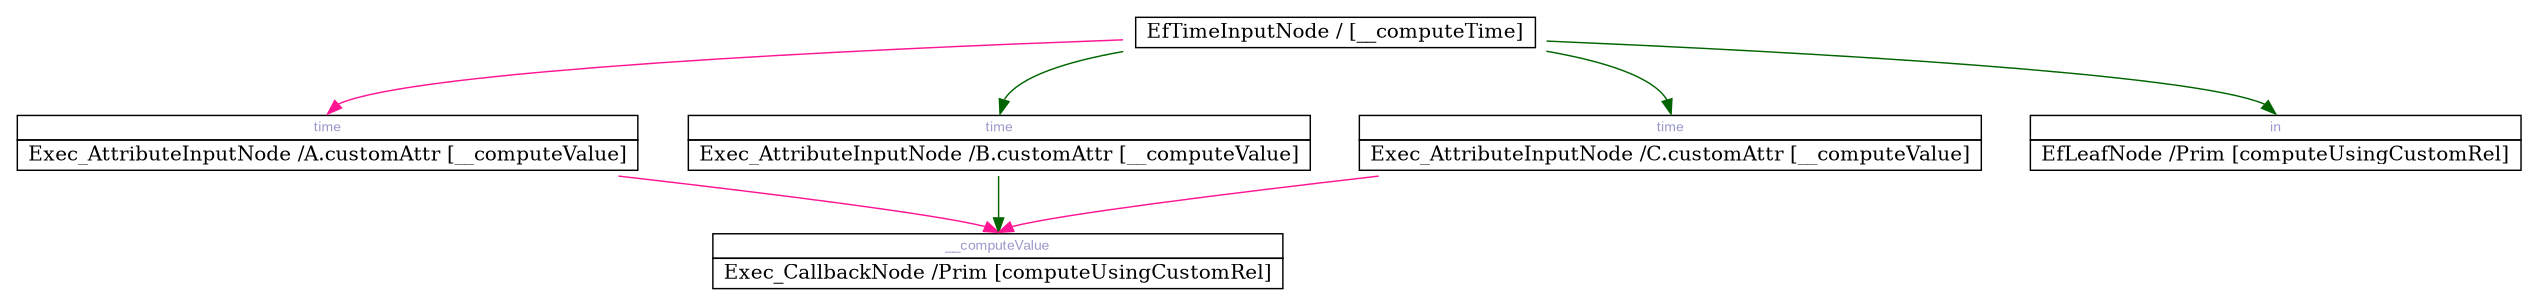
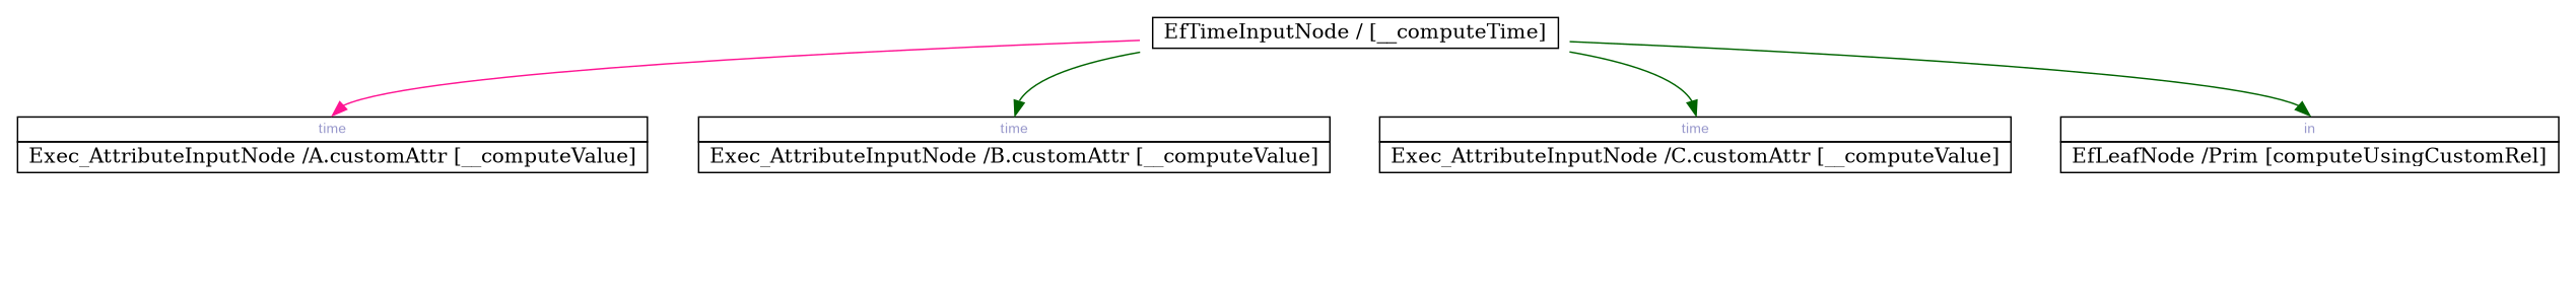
  digraph {
    rankdir=TB
    node [shape=plaintext]
    edge [color=darkgreen headport="0x7f8320b1f4e0:n"]
    n1 [label=< 		<TABLE BORDER="0" CELLBORDER="1" CELLSPACING="0"> 			<TR><TD COLSPAN="1"> EfTimeInputNode / [__computeTime] </TD></TR> 		</TABLE>>]
    n2 [label=< 		<TABLE BORDER="0" CELLBORDER="1" CELLSPACING="0"> 			<TR><TD PORT="0x7f8321ab63e0" COLSPAN="1"><FONT POINT-SIZE="10" FACE="Arial" COLOR="#9999cc">time</FONT></TD></TR> 			<TR><TD COLSPAN="1"> Exec_AttributeInputNode /A.customAttr [__computeValue] </TD></TR> 		</TABLE>>]
    n3 [label=< 		<TABLE BORDER="0" CELLBORDER="1" CELLSPACING="0"> 			<TR><TD PORT="0x7f8316311750" COLSPAN="1"><FONT POINT-SIZE="10" FACE="Arial" COLOR="#9999cc">time</FONT></TD></TR> 			<TR><TD COLSPAN="1"> Exec_AttributeInputNode /B.customAttr [__computeValue] </TD></TR> 		</TABLE>>]
    n4 [label=< 		<TABLE BORDER="0" CELLBORDER="1" CELLSPACING="0"> 			<TR><TD PORT="0x7f8318a0e6e0" COLSPAN="1"><FONT POINT-SIZE="10" FACE="Arial" COLOR="#9999cc">time</FONT></TD></TR> 			<TR><TD COLSPAN="1"> Exec_AttributeInputNode /C.customAttr [__computeValue] </TD></TR> 		</TABLE>>]
    n5 [label=< 		<TABLE BORDER="0" CELLBORDER="1" CELLSPACING="0"> 			<TR><TD PORT="0x7f8317461a20" COLSPAN="1"><FONT POINT-SIZE="10" FACE="Arial" COLOR="#9999cc">in</FONT></TD></TR> 			<TR><TD COLSPAN="1"> EfLeafNode /Prim [computeUsingCustomRel] </TD></TR> 		</TABLE>>]
-   n6 [label=< 		<TABLE BORDER="0" CELLBORDER="1" CELLSPACING="0"> 			<TR><TD PORT="0x7f8320b1f4e0" COLSPAN="1"><FONT POINT-SIZE="10" FACE="Arial" COLOR="#9999cc">__computeValue</FONT></TD></TR> 			<TR><TD COLSPAN="1"> Exec_CallbackNode /Prim [computeUsingCustomRel] </TD></TR> 		</TABLE>>]
    n1 -> n2 [color=deeppink headport="0x7f8321ab63e0:n"]
    n1 -> n3 [headport="0x7f8316311750:n"]
    n1 -> n4 [headport="0x7f8318a0e6e0:n"]
    n1 -> n5 [headport="0x7f8317461a20:n"]
-   n2 -> n6 [color=deeppink]
-   n3 -> n6
-   n4 -> n6 [color=deeppink]
  }
